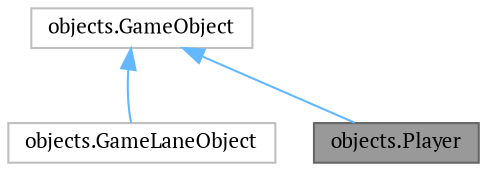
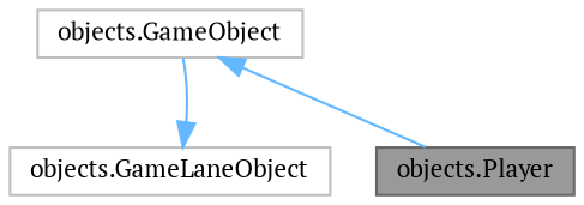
  digraph {
    fontname="PT Serif"
    node [color=grey75 fillcolor=white fontname="PT Serif" fontsize=10 shape=box style=filled]
    edge [color=steelblue1 dir=back fontname="PT Serif" fontsize=10 labelfontname=Helvetica labelfontsize=10 style=solid]
    n1 [color=gray40 fillcolor=grey60 fontcolor=black height=0.2 label="objects.Player" width=0.4]
    n2 [height=0.2 label="objects.GameLaneObject" width=0.4]
    n3 [height=0.2 label="objects.GameObject" width=0.4]
    n3 -> n1
-   n3 -> n2
+   n2 -> n3
  }
